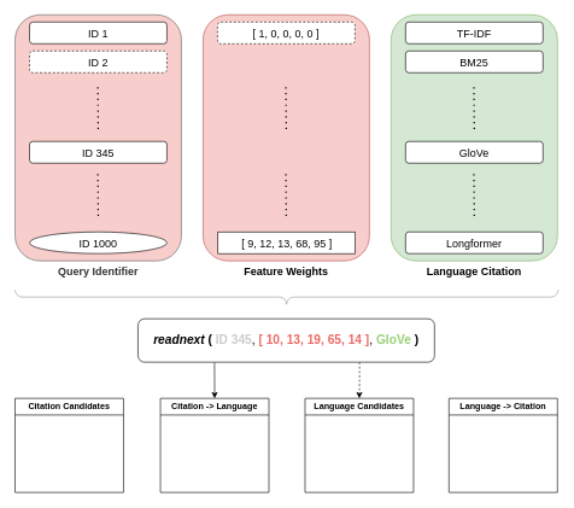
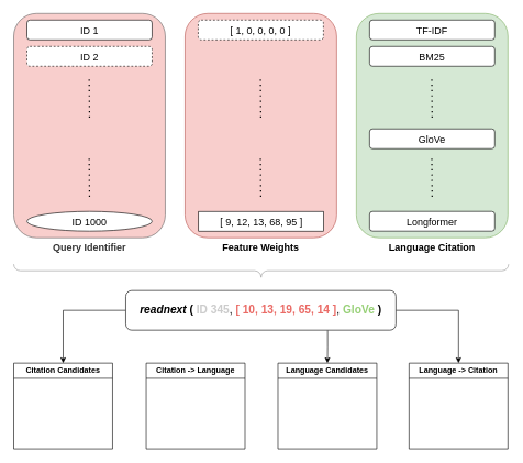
  <mxCell id="0" />
  <mxCell id="1" parent="0" />
  <mxCell id="2" value="&lt;b style=&quot;font-size: 15px;&quot;&gt;Query Identifier&lt;/b&gt;" style="rounded=1;whiteSpace=wrap;html=1;fillColor=#f8cecc;fontColor=#333333;strokeColor=#666666;labelPosition=center;verticalLabelPosition=bottom;align=center;verticalAlign=top;fontSize=15;" parent="1" vertex="1"><mxGeometry x="20" y="20" width="230" height="340" as="geometry" /></mxCell>
  <mxCell id="3" value="&lt;font style=&quot;font-size: 15px;&quot;&gt;ID 1&lt;/font&gt;" style="rounded=1;whiteSpace=wrap;html=1;" parent="1" vertex="1"><mxGeometry x="40" y="30" width="190" height="30" as="geometry" /></mxCell>
  <mxCell id="4" value="&lt;font style=&quot;font-size: 15px;&quot;&gt;ID 2&lt;/font&gt;" style="rounded=1;whiteSpace=wrap;html=1;dashed=1;" parent="1" vertex="1"><mxGeometry x="40" y="70" width="190" height="30" as="geometry" /></mxCell>
  <mxCell id="5" value="&lt;font style=&quot;font-size: 15px;&quot;&gt;ID 1000&lt;/font&gt;" style="ellipse;whiteSpace=wrap;html=1;" parent="1" vertex="1"><mxGeometry x="40" y="320" width="190" height="30" as="geometry" /></mxCell>
  <mxCell id="6" value="" style="endArrow=none;dashed=1;html=1;dashPattern=1 3;strokeWidth=2;rounded=0;" parent="1" edge="1"><mxGeometry width="50" height="50" relative="1" as="geometry"><mxPoint x="134.47" y="120" as="sourcePoint" /><mxPoint x="134.97" y="180" as="targetPoint" /></mxGeometry></mxCell>
- <mxCell id="7" value="&lt;font style=&quot;font-size: 15px;&quot;&gt;ID 345&lt;/font&gt;" style="rounded=1;whiteSpace=wrap;html=1;" parent="1" vertex="1"><mxGeometry x="40" y="195" width="190" height="30" as="geometry" /></mxCell>
  <mxCell id="8" value="&lt;b style=&quot;font-size: 15px;&quot;&gt;Feature Weights&lt;/b&gt;" style="rounded=1;whiteSpace=wrap;html=1;fillColor=#f8cecc;strokeColor=#b85450;labelPosition=center;verticalLabelPosition=bottom;align=center;verticalAlign=top;fontSize=15;" parent="1" vertex="1"><mxGeometry x="280" y="20" width="230" height="340" as="geometry" /></mxCell>
  <mxCell id="9" value="&lt;span style=&quot;font-size: 15px;&quot;&gt;[ 1, 0, 0, 0, 0 ]&lt;/span&gt;" style="rounded=1;whiteSpace=wrap;html=1;dashed=1;" parent="1" vertex="1"><mxGeometry x="300" y="30" width="190" height="30" as="geometry" /></mxCell>
  <mxCell id="10" value="&lt;font style=&quot;font-size: 15px;&quot;&gt;[ 9, 12, 13, 68, 95 ]&lt;/font&gt;" style="whiteSpace=wrap;html=1;rounded=0;" parent="1" vertex="1"><mxGeometry x="300.5" y="320" width="190" height="30" as="geometry" /></mxCell>
  <mxCell id="11" value="&lt;b style=&quot;font-size: 15px;&quot;&gt;Language Citation&lt;/b&gt;" style="rounded=1;whiteSpace=wrap;html=1;fillColor=#d5e8d4;strokeColor=#82b366;labelPosition=center;verticalLabelPosition=bottom;align=center;verticalAlign=top;fontSize=15;" parent="1" vertex="1"><mxGeometry x="540" y="20" width="230" height="340" as="geometry" /></mxCell>
  <mxCell id="12" value="&lt;span style=&quot;font-size: 15px;&quot;&gt;TF-IDF&lt;/span&gt;" style="rounded=1;whiteSpace=wrap;html=1;" parent="1" vertex="1"><mxGeometry x="560" y="30" width="190" height="30" as="geometry" /></mxCell>
  <mxCell id="13" value="&lt;span style=&quot;font-size: 15px;&quot;&gt;BM25&lt;/span&gt;" style="rounded=1;whiteSpace=wrap;html=1;" parent="1" vertex="1"><mxGeometry x="560" y="70" width="190" height="30" as="geometry" /></mxCell>
  <mxCell id="14" value="&lt;span style=&quot;font-size: 15px;&quot;&gt;Longformer&lt;/span&gt;" style="rounded=1;whiteSpace=wrap;html=1;" parent="1" vertex="1"><mxGeometry x="560" y="320" width="190" height="30" as="geometry" /></mxCell>
  <mxCell id="15" value="&lt;span style=&quot;font-size: 15px;&quot;&gt;GloVe&lt;/span&gt;" style="rounded=1;whiteSpace=wrap;html=1;" parent="1" vertex="1"><mxGeometry x="560" y="195" width="190" height="30" as="geometry" /></mxCell>
- <mxCell id="17" style="edgeStyle=orthogonalEdgeStyle;rounded=0;orthogonalLoop=1;jettySize=auto;html=1;entryX=0.5;entryY=0;entryDx=0;entryDy=0;exitX=0.258;exitY=1.004;exitDx=0;exitDy=0;exitPerimeter=0;" parent="1" source="20" target="21" edge="1"><mxGeometry relative="1" as="geometry"><Array as="points"><mxPoint x="296" y="500" /></Array></mxGeometry></mxCell>
- <mxCell id="18" style="edgeStyle=orthogonalEdgeStyle;rounded=0;orthogonalLoop=1;jettySize=auto;html=1;entryX=0.5;entryY=0;entryDx=0;entryDy=0;exitX=0.747;exitY=1.001;exitDx=0;exitDy=0;exitPerimeter=0;dashed=1;" parent="1" source="20" target="23" edge="1"><mxGeometry relative="1" as="geometry" /></mxCell>
+ <mxCell id="16" style="edgeStyle=orthogonalEdgeStyle;rounded=0;orthogonalLoop=1;jettySize=auto;html=1;entryX=0.5;entryY=0;entryDx=0;entryDy=0;" parent="1" source="20" target="22" edge="1"><mxGeometry relative="1" as="geometry" /></mxCell>
+ <mxCell id="18" style="edgeStyle=orthogonalEdgeStyle;rounded=0;orthogonalLoop=1;jettySize=auto;html=1;entryX=0.5;entryY=0;entryDx=0;entryDy=0;exitX=0.747;exitY=1.001;exitDx=0;exitDy=0;exitPerimeter=0;" parent="1" source="20" target="23" edge="1"><mxGeometry relative="1" as="geometry" /></mxCell>
+ <mxCell id="19" style="edgeStyle=orthogonalEdgeStyle;rounded=0;orthogonalLoop=1;jettySize=auto;html=1;entryX=0.5;entryY=0;entryDx=0;entryDy=0;" parent="1" source="20" target="24" edge="1"><mxGeometry relative="1" as="geometry" /></mxCell>
  <mxCell id="20" value="&lt;font style=&quot;font-size: 17px;&quot;&gt;&lt;b&gt;&lt;i&gt;readnext&amp;nbsp;&lt;/i&gt;(&lt;/b&gt; &lt;b style=&quot;background-color: rgb(255, 255, 255);&quot;&gt;&lt;font style=&quot;font-size: 17px;&quot; color=&quot;#cccccc&quot;&gt;ID 345&lt;/font&gt;&lt;/b&gt;,&amp;nbsp;&lt;b style=&quot;background-color: rgb(255, 255, 255);&quot;&gt;&lt;font style=&quot;font-size: 17px;&quot; color=&quot;#ea6b66&quot;&gt;[ 10, 13, 19, 65, 14 ]&lt;/font&gt;&lt;/b&gt;, &lt;font style=&quot;font-size: 17px;&quot; color=&quot;#97d077&quot;&gt;&lt;b&gt;GloVe&lt;/b&gt;&lt;/font&gt; &lt;b&gt;)&lt;/b&gt;&lt;/font&gt;" style="rounded=1;whiteSpace=wrap;html=1;" parent="1" vertex="1"><mxGeometry x="190" y="440" width="410" height="60" as="geometry" /></mxCell>
  <mxCell id="21" value="Citation -&amp;gt; Language" style="swimlane;whiteSpace=wrap;html=1;" parent="1" vertex="1"><mxGeometry x="221" y="550" width="150" height="130" as="geometry" /></mxCell>
  <mxCell id="22" value="Citation Candidates" style="swimlane;whiteSpace=wrap;html=1;" parent="1" vertex="1"><mxGeometry x="20" y="550" width="150" height="130" as="geometry" /></mxCell>
  <mxCell id="23" value="Language Candidates" style="swimlane;whiteSpace=wrap;html=1;" parent="1" vertex="1"><mxGeometry x="421" y="550" width="150" height="130" as="geometry" /></mxCell>
  <mxCell id="24" value="Language -&amp;gt; Citation" style="swimlane;whiteSpace=wrap;html=1;" parent="1" vertex="1"><mxGeometry x="620" y="550" width="150" height="130" as="geometry" /></mxCell>
  <mxCell id="25" value="" style="verticalLabelPosition=bottom;shadow=0;dashed=0;align=center;html=1;verticalAlign=top;strokeWidth=1;shape=mxgraph.mockup.markup.curlyBrace;whiteSpace=wrap;strokeColor=#999999;direction=west;" parent="1" vertex="1"><mxGeometry x="20" y="400" width="751" height="20" as="geometry" /></mxCell>
  <mxCell id="26" value="" style="endArrow=none;dashed=1;html=1;dashPattern=1 3;strokeWidth=2;rounded=0;" parent="1" edge="1"><mxGeometry width="50" height="50" relative="1" as="geometry"><mxPoint x="134.47" y="240" as="sourcePoint" /><mxPoint x="134.97" y="300" as="targetPoint" /></mxGeometry></mxCell>
  <mxCell id="27" style="edgeStyle=orthogonalEdgeStyle;rounded=0;orthogonalLoop=1;jettySize=auto;html=1;exitX=0.5;exitY=1;exitDx=0;exitDy=0;" parent="1" source="11" target="11" edge="1"><mxGeometry relative="1" as="geometry" /></mxCell>
  <mxCell id="28" value="" style="endArrow=none;dashed=1;html=1;dashPattern=1 3;strokeWidth=2;rounded=0;" parent="1" edge="1"><mxGeometry width="50" height="50" relative="1" as="geometry"><mxPoint x="394.47" y="120" as="sourcePoint" /><mxPoint x="394.97" y="180" as="targetPoint" /></mxGeometry></mxCell>
  <mxCell id="29" value="" style="endArrow=none;dashed=1;html=1;dashPattern=1 3;strokeWidth=2;rounded=0;" parent="1" edge="1"><mxGeometry width="50" height="50" relative="1" as="geometry"><mxPoint x="394.47" y="240" as="sourcePoint" /><mxPoint x="394.97" y="300" as="targetPoint" /></mxGeometry></mxCell>
  <mxCell id="30" value="" style="endArrow=none;dashed=1;html=1;dashPattern=1 3;strokeWidth=2;rounded=0;" parent="1" edge="1"><mxGeometry width="50" height="50" relative="1" as="geometry"><mxPoint x="654.47" y="120" as="sourcePoint" /><mxPoint x="654.97" y="180" as="targetPoint" /></mxGeometry></mxCell>
  <mxCell id="31" value="" style="endArrow=none;dashed=1;html=1;dashPattern=1 3;strokeWidth=2;rounded=0;" parent="1" edge="1"><mxGeometry width="50" height="50" relative="1" as="geometry"><mxPoint x="654.47" y="240" as="sourcePoint" /><mxPoint x="654.97" y="300" as="targetPoint" /></mxGeometry></mxCell>
